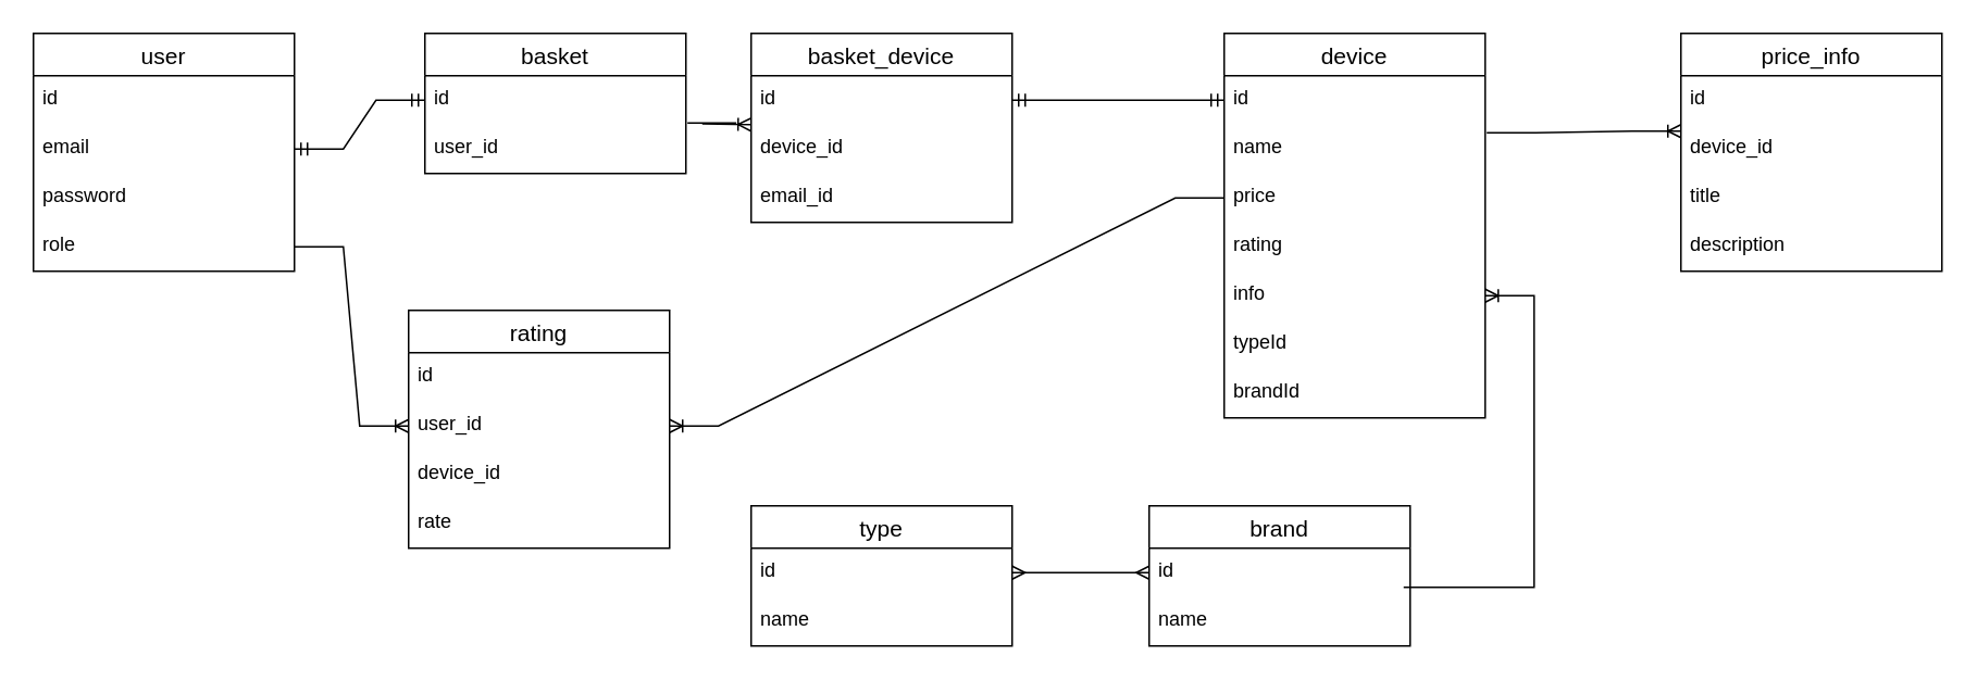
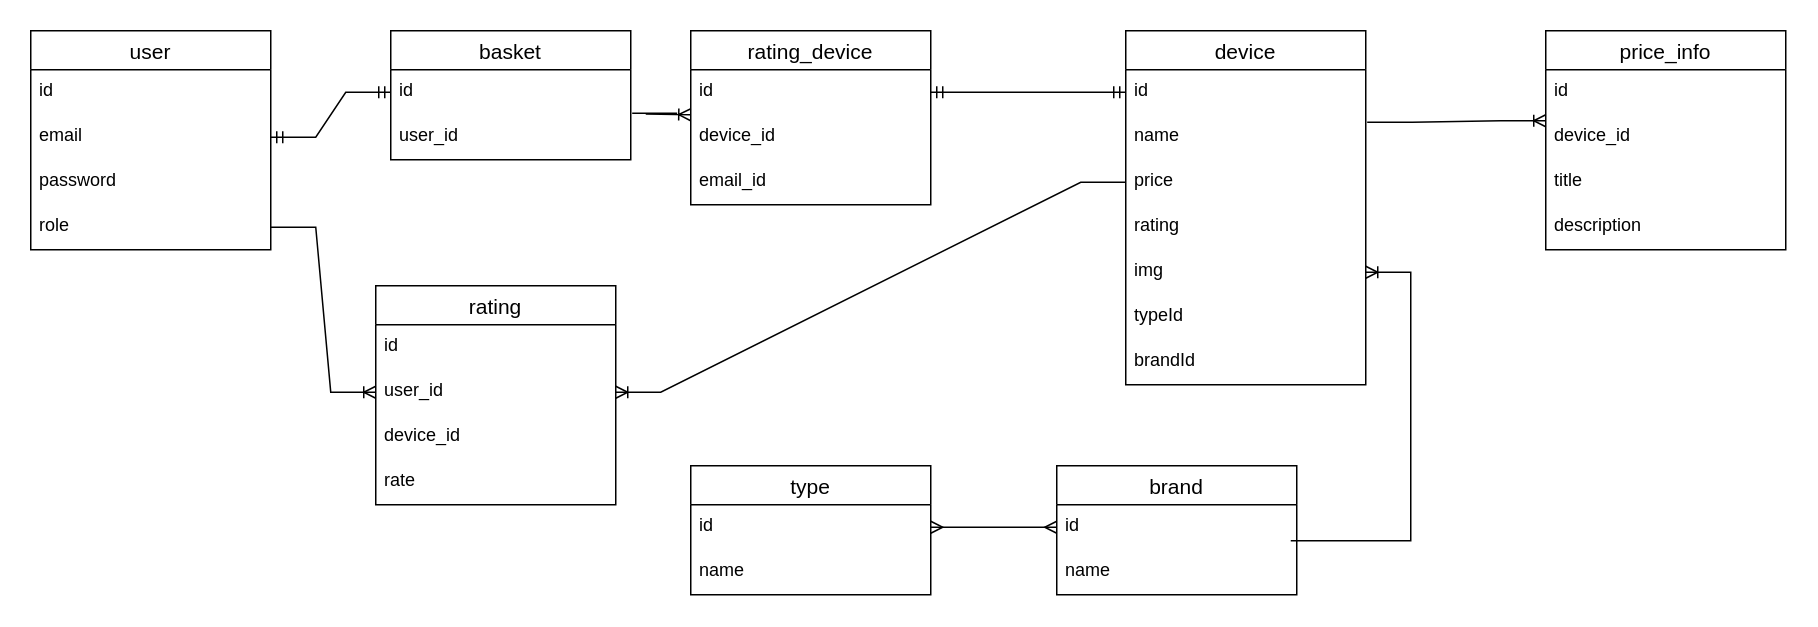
  <mxCell id="0" />
  <mxCell id="1" parent="0" />
  <mxCell id="2" value="user" style="swimlane;fontStyle=0;childLayout=stackLayout;horizontal=1;startSize=26;horizontalStack=0;resizeParent=1;resizeParentMax=0;resizeLast=0;collapsible=1;marginBottom=0;align=center;fontSize=14;" vertex="1" parent="1"><mxGeometry x="20" y="20" width="160" height="146" as="geometry" /></mxCell>
  <mxCell id="3" value="id" style="text;strokeColor=none;fillColor=none;spacingLeft=4;spacingRight=4;overflow=hidden;rotatable=0;points=[[0,0.5],[1,0.5]];portConstraint=eastwest;fontSize=12;" vertex="1" parent="2"><mxGeometry y="26" width="160" height="30" as="geometry" /></mxCell>
  <mxCell id="4" value="email" style="text;strokeColor=none;fillColor=none;spacingLeft=4;spacingRight=4;overflow=hidden;rotatable=0;points=[[0,0.5],[1,0.5]];portConstraint=eastwest;fontSize=12;" vertex="1" parent="2"><mxGeometry y="56" width="160" height="30" as="geometry" /></mxCell>
  <mxCell id="5" value="password" style="text;strokeColor=none;fillColor=none;spacingLeft=4;spacingRight=4;overflow=hidden;rotatable=0;points=[[0,0.5],[1,0.5]];portConstraint=eastwest;fontSize=12;" vertex="1" parent="2"><mxGeometry y="86" width="160" height="30" as="geometry" /></mxCell>
  <mxCell id="6" value="role" style="text;strokeColor=none;fillColor=none;spacingLeft=4;spacingRight=4;overflow=hidden;rotatable=0;points=[[0,0.5],[1,0.5]];portConstraint=eastwest;fontSize=12;" vertex="1" parent="2"><mxGeometry y="116" width="160" height="30" as="geometry" /></mxCell>
  <mxCell id="7" value="basket" style="swimlane;fontStyle=0;childLayout=stackLayout;horizontal=1;startSize=26;horizontalStack=0;resizeParent=1;resizeParentMax=0;resizeLast=0;collapsible=1;marginBottom=0;align=center;fontSize=14;" vertex="1" parent="1"><mxGeometry x="260" y="20" width="160" height="86" as="geometry" /></mxCell>
  <mxCell id="8" value="id" style="text;strokeColor=none;fillColor=none;spacingLeft=4;spacingRight=4;overflow=hidden;rotatable=0;points=[[0,0.5],[1,0.5]];portConstraint=eastwest;fontSize=12;" vertex="1" parent="7"><mxGeometry y="26" width="160" height="30" as="geometry" /></mxCell>
  <mxCell id="9" value="user_id" style="text;strokeColor=none;fillColor=none;spacingLeft=4;spacingRight=4;overflow=hidden;rotatable=0;points=[[0,0.5],[1,0.5]];portConstraint=eastwest;fontSize=12;" vertex="1" parent="7"><mxGeometry y="56" width="160" height="30" as="geometry" /></mxCell>
  <mxCell id="10" value="" style="edgeStyle=entityRelationEdgeStyle;fontSize=12;html=1;endArrow=ERmandOne;startArrow=ERmandOne;rounded=0;exitX=1;exitY=0.5;exitDx=0;exitDy=0;entryX=0;entryY=0.5;entryDx=0;entryDy=0;" edge="1" parent="1" source="4" target="8"><mxGeometry width="100" height="100" relative="1" as="geometry"><mxPoint x="160" y="166" as="sourcePoint" /><mxPoint x="260" y="66" as="targetPoint" /></mxGeometry></mxCell>
  <mxCell id="11" value="device" style="swimlane;fontStyle=0;childLayout=stackLayout;horizontal=1;startSize=26;horizontalStack=0;resizeParent=1;resizeParentMax=0;resizeLast=0;collapsible=1;marginBottom=0;align=center;fontSize=14;" vertex="1" parent="1"><mxGeometry x="750" y="20" width="160" height="236" as="geometry" /></mxCell>
  <mxCell id="12" value="id" style="text;strokeColor=none;fillColor=none;spacingLeft=4;spacingRight=4;overflow=hidden;rotatable=0;points=[[0,0.5],[1,0.5]];portConstraint=eastwest;fontSize=12;" vertex="1" parent="11"><mxGeometry y="26" width="160" height="30" as="geometry" /></mxCell>
  <mxCell id="13" value="name" style="text;strokeColor=none;fillColor=none;spacingLeft=4;spacingRight=4;overflow=hidden;rotatable=0;points=[[0,0.5],[1,0.5]];portConstraint=eastwest;fontSize=12;" vertex="1" parent="11"><mxGeometry y="56" width="160" height="30" as="geometry" /></mxCell>
  <mxCell id="14" value="price" style="text;strokeColor=none;fillColor=none;spacingLeft=4;spacingRight=4;overflow=hidden;rotatable=0;points=[[0,0.5],[1,0.5]];portConstraint=eastwest;fontSize=12;" vertex="1" parent="11"><mxGeometry y="86" width="160" height="30" as="geometry" /></mxCell>
  <mxCell id="15" value="rating" style="text;strokeColor=none;fillColor=none;spacingLeft=4;spacingRight=4;overflow=hidden;rotatable=0;points=[[0,0.5],[1,0.5]];portConstraint=eastwest;fontSize=12;" vertex="1" parent="11"><mxGeometry y="116" width="160" height="30" as="geometry" /></mxCell>
- <mxCell id="16" value="info" style="text;strokeColor=none;fillColor=none;spacingLeft=4;spacingRight=4;overflow=hidden;rotatable=0;points=[[0,0.5],[1,0.5]];portConstraint=eastwest;fontSize=12;" vertex="1" parent="11"><mxGeometry y="146" width="160" height="30" as="geometry" /></mxCell>
+ <mxCell id="16" value="img" style="text;strokeColor=none;fillColor=none;spacingLeft=4;spacingRight=4;overflow=hidden;rotatable=0;points=[[0,0.5],[1,0.5]];portConstraint=eastwest;fontSize=12;" vertex="1" parent="11"><mxGeometry y="146" width="160" height="30" as="geometry" /></mxCell>
  <mxCell id="17" value="typeId" style="text;strokeColor=none;fillColor=none;spacingLeft=4;spacingRight=4;overflow=hidden;rotatable=0;points=[[0,0.5],[1,0.5]];portConstraint=eastwest;fontSize=12;" vertex="1" parent="11"><mxGeometry y="176" width="160" height="30" as="geometry" /></mxCell>
  <mxCell id="18" value="brandId" style="text;strokeColor=none;fillColor=none;spacingLeft=4;spacingRight=4;overflow=hidden;rotatable=0;points=[[0,0.5],[1,0.5]];portConstraint=eastwest;fontSize=12;" vertex="1" parent="11"><mxGeometry y="206" width="160" height="30" as="geometry" /></mxCell>
  <mxCell id="19" value="type" style="swimlane;fontStyle=0;childLayout=stackLayout;horizontal=1;startSize=26;horizontalStack=0;resizeParent=1;resizeParentMax=0;resizeLast=0;collapsible=1;marginBottom=0;align=center;fontSize=14;" vertex="1" parent="1"><mxGeometry x="460" y="310" width="160" height="86" as="geometry" /></mxCell>
  <mxCell id="20" value="id" style="text;strokeColor=none;fillColor=none;spacingLeft=4;spacingRight=4;overflow=hidden;rotatable=0;points=[[0,0.5],[1,0.5]];portConstraint=eastwest;fontSize=12;" vertex="1" parent="19"><mxGeometry y="26" width="160" height="30" as="geometry" /></mxCell>
  <mxCell id="21" value="name" style="text;strokeColor=none;fillColor=none;spacingLeft=4;spacingRight=4;overflow=hidden;rotatable=0;points=[[0,0.5],[1,0.5]];portConstraint=eastwest;fontSize=12;" vertex="1" parent="19"><mxGeometry y="56" width="160" height="30" as="geometry" /></mxCell>
  <mxCell id="22" value="brand" style="swimlane;fontStyle=0;childLayout=stackLayout;horizontal=1;startSize=26;horizontalStack=0;resizeParent=1;resizeParentMax=0;resizeLast=0;collapsible=1;marginBottom=0;align=center;fontSize=14;" vertex="1" parent="1"><mxGeometry x="704" y="310" width="160" height="86" as="geometry" /></mxCell>
  <mxCell id="23" value="id" style="text;strokeColor=none;fillColor=none;spacingLeft=4;spacingRight=4;overflow=hidden;rotatable=0;points=[[0,0.5],[1,0.5]];portConstraint=eastwest;fontSize=12;" vertex="1" parent="22"><mxGeometry y="26" width="160" height="30" as="geometry" /></mxCell>
  <mxCell id="24" value="name" style="text;strokeColor=none;fillColor=none;spacingLeft=4;spacingRight=4;overflow=hidden;rotatable=0;points=[[0,0.5],[1,0.5]];portConstraint=eastwest;fontSize=12;" vertex="1" parent="22"><mxGeometry y="56" width="160" height="30" as="geometry" /></mxCell>
  <mxCell id="25" value="" style="edgeStyle=entityRelationEdgeStyle;fontSize=12;html=1;endArrow=ERoneToMany;rounded=0;" edge="1" parent="1" target="16"><mxGeometry width="100" height="100" relative="1" as="geometry"><mxPoint x="860" y="360" as="sourcePoint" /><mxPoint x="750" y="300" as="targetPoint" /></mxGeometry></mxCell>
  <mxCell id="26" value="" style="edgeStyle=entityRelationEdgeStyle;fontSize=12;html=1;endArrow=ERmany;startArrow=ERmany;rounded=0;exitX=1;exitY=0.5;exitDx=0;exitDy=0;entryX=0;entryY=0.5;entryDx=0;entryDy=0;" edge="1" parent="1" source="20" target="23"><mxGeometry width="100" height="100" relative="1" as="geometry"><mxPoint x="620" y="450" as="sourcePoint" /><mxPoint x="720" y="350" as="targetPoint" /></mxGeometry></mxCell>
  <mxCell id="27" value="price_info" style="swimlane;fontStyle=0;childLayout=stackLayout;horizontal=1;startSize=26;horizontalStack=0;resizeParent=1;resizeParentMax=0;resizeLast=0;collapsible=1;marginBottom=0;align=center;fontSize=14;" vertex="1" parent="1"><mxGeometry x="1030" y="20" width="160" height="146" as="geometry" /></mxCell>
  <mxCell id="28" value="id" style="text;strokeColor=none;fillColor=none;spacingLeft=4;spacingRight=4;overflow=hidden;rotatable=0;points=[[0,0.5],[1,0.5]];portConstraint=eastwest;fontSize=12;" vertex="1" parent="27"><mxGeometry y="26" width="160" height="30" as="geometry" /></mxCell>
  <mxCell id="29" value="device_id" style="text;strokeColor=none;fillColor=none;spacingLeft=4;spacingRight=4;overflow=hidden;rotatable=0;points=[[0,0.5],[1,0.5]];portConstraint=eastwest;fontSize=12;" vertex="1" parent="27"><mxGeometry y="56" width="160" height="30" as="geometry" /></mxCell>
  <mxCell id="30" value="title" style="text;strokeColor=none;fillColor=none;spacingLeft=4;spacingRight=4;overflow=hidden;rotatable=0;points=[[0,0.5],[1,0.5]];portConstraint=eastwest;fontSize=12;" vertex="1" parent="27"><mxGeometry y="86" width="160" height="30" as="geometry" /></mxCell>
  <mxCell id="31" value="description" style="text;strokeColor=none;fillColor=none;spacingLeft=4;spacingRight=4;overflow=hidden;rotatable=0;points=[[0,0.5],[1,0.5]];portConstraint=eastwest;fontSize=12;" vertex="1" parent="27"><mxGeometry y="116" width="160" height="30" as="geometry" /></mxCell>
  <mxCell id="32" value="" style="edgeStyle=entityRelationEdgeStyle;fontSize=12;html=1;endArrow=ERoneToMany;rounded=0;exitX=1.006;exitY=0.167;exitDx=0;exitDy=0;exitPerimeter=0;" edge="1" parent="1" source="13"><mxGeometry width="100" height="100" relative="1" as="geometry"><mxPoint x="940" y="180" as="sourcePoint" /><mxPoint x="1030" y="80" as="targetPoint" /></mxGeometry></mxCell>
- <mxCell id="33" value="basket_device" style="swimlane;fontStyle=0;childLayout=stackLayout;horizontal=1;startSize=26;horizontalStack=0;resizeParent=1;resizeParentMax=0;resizeLast=0;collapsible=1;marginBottom=0;align=center;fontSize=14;" vertex="1" parent="1"><mxGeometry x="460" y="20" width="160" height="116" as="geometry" /></mxCell>
+ <mxCell id="33" value="rating_device" style="swimlane;fontStyle=0;childLayout=stackLayout;horizontal=1;startSize=26;horizontalStack=0;resizeParent=1;resizeParentMax=0;resizeLast=0;collapsible=1;marginBottom=0;align=center;fontSize=14;" vertex="1" parent="1"><mxGeometry x="460" y="20" width="160" height="116" as="geometry" /></mxCell>
  <mxCell id="34" value="id" style="text;strokeColor=none;fillColor=none;spacingLeft=4;spacingRight=4;overflow=hidden;rotatable=0;points=[[0,0.5],[1,0.5]];portConstraint=eastwest;fontSize=12;" vertex="1" parent="33"><mxGeometry y="26" width="160" height="30" as="geometry" /></mxCell>
  <mxCell id="35" value="device_id" style="text;strokeColor=none;fillColor=none;spacingLeft=4;spacingRight=4;overflow=hidden;rotatable=0;points=[[0,0.5],[1,0.5]];portConstraint=eastwest;fontSize=12;" vertex="1" parent="33"><mxGeometry y="56" width="160" height="30" as="geometry" /></mxCell>
  <mxCell id="36" value="email_id" style="text;strokeColor=none;fillColor=none;spacingLeft=4;spacingRight=4;overflow=hidden;rotatable=0;points=[[0,0.5],[1,0.5]];portConstraint=eastwest;fontSize=12;" vertex="1" parent="33"><mxGeometry y="86" width="160" height="30" as="geometry" /></mxCell>
  <mxCell id="37" value="" style="edgeStyle=entityRelationEdgeStyle;fontSize=12;html=1;endArrow=ERoneToMany;rounded=0;exitX=1.006;exitY=0.967;exitDx=0;exitDy=0;exitPerimeter=0;entryX=0;entryY=0;entryDx=0;entryDy=0;entryPerimeter=0;" edge="1" parent="1" source="8" target="35"><mxGeometry width="100" height="100" relative="1" as="geometry"><mxPoint x="570" y="400" as="sourcePoint" /><mxPoint x="670" y="300" as="targetPoint" /></mxGeometry></mxCell>
  <mxCell id="38" value="" style="edgeStyle=entityRelationEdgeStyle;fontSize=12;html=1;endArrow=ERmandOne;startArrow=ERmandOne;rounded=0;exitX=1;exitY=0.5;exitDx=0;exitDy=0;entryX=0;entryY=0.5;entryDx=0;entryDy=0;" edge="1" parent="1" source="34" target="12"><mxGeometry width="100" height="100" relative="1" as="geometry"><mxPoint x="570" y="400" as="sourcePoint" /><mxPoint x="670" y="300" as="targetPoint" /></mxGeometry></mxCell>
  <mxCell id="39" value="rating" style="swimlane;fontStyle=0;childLayout=stackLayout;horizontal=1;startSize=26;horizontalStack=0;resizeParent=1;resizeParentMax=0;resizeLast=0;collapsible=1;marginBottom=0;align=center;fontSize=14;" vertex="1" parent="1"><mxGeometry x="250" y="190" width="160" height="146" as="geometry" /></mxCell>
  <mxCell id="40" value="id" style="text;strokeColor=none;fillColor=none;spacingLeft=4;spacingRight=4;overflow=hidden;rotatable=0;points=[[0,0.5],[1,0.5]];portConstraint=eastwest;fontSize=12;" vertex="1" parent="39"><mxGeometry y="26" width="160" height="30" as="geometry" /></mxCell>
  <mxCell id="41" value="user_id" style="text;strokeColor=none;fillColor=none;spacingLeft=4;spacingRight=4;overflow=hidden;rotatable=0;points=[[0,0.5],[1,0.5]];portConstraint=eastwest;fontSize=12;" vertex="1" parent="39"><mxGeometry y="56" width="160" height="30" as="geometry" /></mxCell>
  <mxCell id="42" value="device_id" style="text;strokeColor=none;fillColor=none;spacingLeft=4;spacingRight=4;overflow=hidden;rotatable=0;points=[[0,0.5],[1,0.5]];portConstraint=eastwest;fontSize=12;" vertex="1" parent="39"><mxGeometry y="86" width="160" height="30" as="geometry" /></mxCell>
  <mxCell id="43" value="rate" style="text;strokeColor=none;fillColor=none;spacingLeft=4;spacingRight=4;overflow=hidden;rotatable=0;points=[[0,0.5],[1,0.5]];portConstraint=eastwest;fontSize=12;" vertex="1" parent="39"><mxGeometry y="116" width="160" height="30" as="geometry" /></mxCell>
  <mxCell id="44" value="" style="edgeStyle=entityRelationEdgeStyle;fontSize=12;html=1;endArrow=ERoneToMany;rounded=0;entryX=0;entryY=0.5;entryDx=0;entryDy=0;" edge="1" parent="1" source="6" target="41"><mxGeometry width="100" height="100" relative="1" as="geometry"><mxPoint x="570" y="400" as="sourcePoint" /><mxPoint x="670" y="300" as="targetPoint" /></mxGeometry></mxCell>
  <mxCell id="45" value="" style="edgeStyle=entityRelationEdgeStyle;fontSize=12;html=1;endArrow=ERoneToMany;rounded=0;entryX=1;entryY=0.5;entryDx=0;entryDy=0;exitX=0;exitY=0.5;exitDx=0;exitDy=0;" edge="1" parent="1" source="14" target="41"><mxGeometry width="100" height="100" relative="1" as="geometry"><mxPoint x="570" y="400" as="sourcePoint" /><mxPoint x="670" y="300" as="targetPoint" /></mxGeometry></mxCell>
